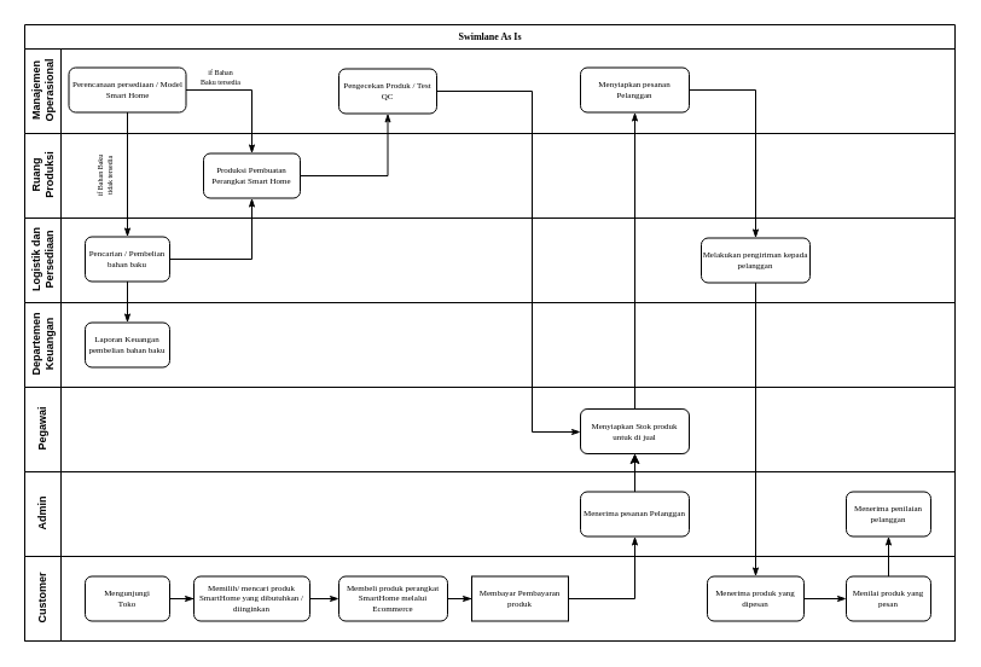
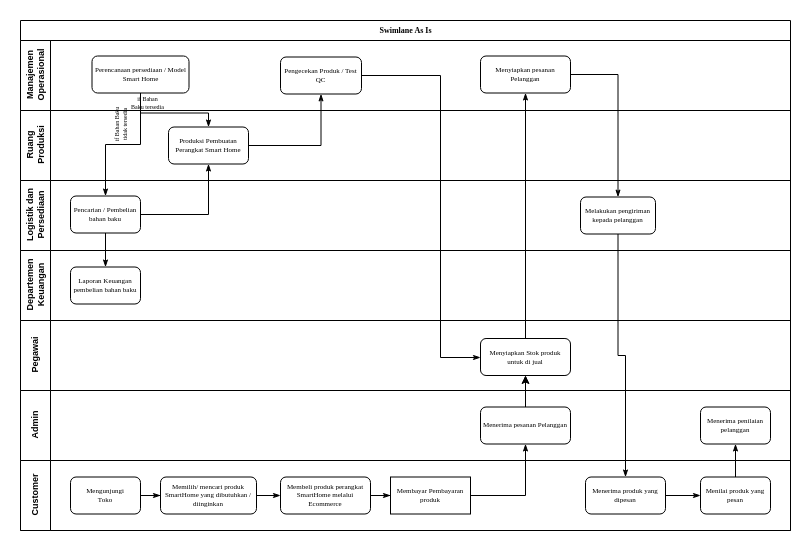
  <mxCell id="0" />
  <mxCell id="1" parent="0" />
  <mxCell id="2" value="Swimlane As Is" style="swimlane;html=1;childLayout=stackLayout;horizontal=1;startSize=20;horizontalStack=0;rounded=0;shadow=0;labelBackgroundColor=none;strokeWidth=1;fontFamily=Verdana;fontSize=8;align=center;" parent="1" vertex="1"><mxGeometry x="20" y="20" width="770" height="510" as="geometry" /></mxCell>
  <mxCell id="3" value="Manajemen&lt;br style=&quot;font-size: 9px;&quot;&gt;Operasional" style="swimlane;html=1;startSize=30;horizontal=0;fontSize=9;" parent="2" vertex="1"><mxGeometry y="20" width="770" height="70" as="geometry" /></mxCell>
- <mxCell id="4" value="Perencanaan persediaan / Model Smart Home" style="rounded=1;whiteSpace=wrap;html=1;shadow=0;labelBackgroundColor=none;strokeWidth=1;fontFamily=Verdana;fontSize=7;align=center;" parent="3" vertex="1"><mxGeometry x="36.5" y="15.5" width="97" height="37" as="geometry" /></mxCell>
+ <mxCell id="4" value="Perencanaan persediaan / Model Smart Home" style="rounded=1;whiteSpace=wrap;html=1;shadow=0;labelBackgroundColor=none;strokeWidth=1;fontFamily=Verdana;fontSize=7;align=center;" parent="3" vertex="1"><mxGeometry x="71.5" y="15.5" width="97" height="37" as="geometry" /></mxCell>
  <mxCell id="5" value="Pengecekan Produk / Test QC" style="rounded=1;whiteSpace=wrap;html=1;shadow=0;labelBackgroundColor=none;strokeWidth=1;fontFamily=Verdana;fontSize=7;align=center;" parent="3" vertex="1"><mxGeometry x="260" y="16.5" width="81" height="37" as="geometry" /></mxCell>
  <mxCell id="6" value="Menyiapkan pesanan Pelanggan" style="rounded=1;whiteSpace=wrap;html=1;shadow=0;labelBackgroundColor=none;strokeWidth=1;fontFamily=Verdana;fontSize=7;align=center;" parent="3" vertex="1"><mxGeometry x="460" y="15.5" width="90" height="37" as="geometry" /></mxCell>
  <mxCell id="7" value="Ruang&lt;br style=&quot;font-size: 9px;&quot;&gt;Produksi" style="swimlane;html=1;startSize=30;horizontal=0;fontSize=9;" parent="2" vertex="1"><mxGeometry y="90" width="770" height="70" as="geometry" /></mxCell>
  <mxCell id="8" value="Produksi Pembuatan Perangkat Smart Home" style="rounded=1;whiteSpace=wrap;html=1;shadow=0;labelBackgroundColor=none;strokeWidth=1;fontFamily=Verdana;fontSize=7;align=center;" parent="7" vertex="1"><mxGeometry x="148" y="16.5" width="80" height="37" as="geometry" /></mxCell>
  <mxCell id="9" value="Logistik dan&lt;br style=&quot;font-size: 9px;&quot;&gt;Persediaan" style="swimlane;html=1;startSize=30;horizontal=0;fontSize=9;" parent="2" vertex="1"><mxGeometry y="160" width="770" height="70" as="geometry" /></mxCell>
  <mxCell id="10" value="Pencarian / Pembelian bahan baku" style="rounded=1;whiteSpace=wrap;html=1;shadow=0;labelBackgroundColor=none;strokeWidth=1;fontFamily=Verdana;fontSize=7;align=center;" parent="9" vertex="1"><mxGeometry x="50" y="15.5" width="70" height="37" as="geometry" /></mxCell>
- <mxCell id="11" value="Melakukan pengiriman kepada pelanggan" style="rounded=1;whiteSpace=wrap;html=1;shadow=0;labelBackgroundColor=none;strokeWidth=1;fontFamily=Verdana;fontSize=7;align=center;" parent="9" vertex="1"><mxGeometry x="560" y="16.5" width="90" height="37" as="geometry" /></mxCell>
+ <mxCell id="11" value="Melakukan pengiriman kepada pelanggan" style="rounded=1;whiteSpace=wrap;html=1;shadow=0;labelBackgroundColor=none;strokeWidth=1;fontFamily=Verdana;fontSize=7;align=center;" parent="9" vertex="1"><mxGeometry x="560" y="16.5" width="75" height="37" as="geometry" /></mxCell>
  <mxCell id="12" value="Departemen&lt;br style=&quot;border-color: var(--border-color);&quot;&gt;Keuangan" style="swimlane;html=1;startSize=30;horizontal=0;fontSize=9;" parent="2" vertex="1"><mxGeometry y="230" width="770" height="70" as="geometry" /></mxCell>
  <mxCell id="13" value="Laporan Keuangan pembelian bahan baku" style="rounded=1;whiteSpace=wrap;html=1;shadow=0;labelBackgroundColor=none;strokeWidth=1;fontFamily=Verdana;fontSize=7;align=center;" parent="12" vertex="1"><mxGeometry x="50" y="16.5" width="70" height="37" as="geometry" /></mxCell>
  <mxCell id="14" value="Pegawai" style="swimlane;html=1;startSize=30;horizontal=0;fontSize=9;" parent="2" vertex="1"><mxGeometry y="300" width="770" height="70" as="geometry" /></mxCell>
  <mxCell id="15" value="Menyiapkan Stok produk untuk di jual" style="rounded=1;whiteSpace=wrap;html=1;shadow=0;labelBackgroundColor=none;strokeWidth=1;fontFamily=Verdana;fontSize=7;align=center;" parent="14" vertex="1"><mxGeometry x="460" y="18" width="90" height="37" as="geometry" /></mxCell>
  <mxCell id="16" value="if Bahan&lt;br style=&quot;font-size: 6px;&quot;&gt;Baku tersedia" style="edgeStyle=orthogonalEdgeStyle;rounded=0;html=1;labelBackgroundColor=none;startArrow=none;startFill=0;startSize=5;endArrow=classicThin;endFill=1;endSize=5;jettySize=auto;orthogonalLoop=1;strokeWidth=1;fontFamily=Verdana;fontSize=6;" parent="2" source="4" target="8" edge="1"><mxGeometry x="-0.478" y="10" relative="1" as="geometry"><mxPoint as="offset" /><mxPoint x="147" y="59.97" as="sourcePoint" /><mxPoint x="205.03" y="120" as="targetPoint" /></mxGeometry></mxCell>
  <mxCell id="17" value="if Bahan Baku&lt;br style=&quot;font-size: 6px;&quot;&gt;tidak tersedia" style="edgeStyle=orthogonalEdgeStyle;rounded=0;html=1;labelBackgroundColor=none;startArrow=none;startFill=0;startSize=5;endArrow=classicThin;endFill=1;endSize=5;jettySize=auto;orthogonalLoop=1;strokeWidth=1;fontFamily=Verdana;fontSize=6;verticalAlign=middle;horizontal=0;" parent="2" source="4" target="10" edge="1"><mxGeometry x="0.036" y="-19" relative="1" as="geometry"><mxPoint as="offset" /></mxGeometry></mxCell>
  <mxCell id="18" value="" style="edgeStyle=orthogonalEdgeStyle;rounded=0;html=1;labelBackgroundColor=none;startArrow=none;startFill=0;startSize=5;endArrow=classicThin;endFill=1;endSize=5;jettySize=auto;orthogonalLoop=1;strokeWidth=1;fontFamily=Verdana;fontSize=6;verticalAlign=middle;horizontal=0;" parent="2" source="8" target="5" edge="1"><mxGeometry x="0.036" y="-19" relative="1" as="geometry"><mxPoint x="320" y="114.5" as="sourcePoint" /><mxPoint x="320" y="253.5" as="targetPoint" /><mxPoint as="offset" /></mxGeometry></mxCell>
  <mxCell id="19" value="" style="edgeStyle=orthogonalEdgeStyle;rounded=0;html=1;labelBackgroundColor=none;startArrow=none;startFill=0;startSize=5;endArrow=classicThin;endFill=1;endSize=5;jettySize=auto;orthogonalLoop=1;strokeWidth=1;fontFamily=Verdana;fontSize=6;verticalAlign=middle;horizontal=0;" parent="2" source="10" target="8" edge="1"><mxGeometry x="0.036" y="-19" relative="1" as="geometry"><mxPoint x="120" y="232" as="sourcePoint" /><mxPoint x="169" y="180" as="targetPoint" /><mxPoint as="offset" /></mxGeometry></mxCell>
  <mxCell id="20" value="" style="edgeStyle=orthogonalEdgeStyle;rounded=0;html=1;labelBackgroundColor=none;startArrow=none;startFill=0;startSize=5;endArrow=classicThin;endFill=1;endSize=5;jettySize=auto;orthogonalLoop=1;strokeWidth=1;fontFamily=Verdana;fontSize=6;verticalAlign=middle;horizontal=0;" parent="2" source="10" target="13" edge="1"><mxGeometry relative="1" as="geometry"><mxPoint x="86.0" y="253.5" as="sourcePoint" /><mxPoint x="141" y="319" as="targetPoint" /></mxGeometry></mxCell>
  <mxCell id="21" value="Admin" style="swimlane;html=1;startSize=30;horizontal=0;fontSize=9;" parent="2" vertex="1"><mxGeometry y="370" width="770" height="70" as="geometry" /></mxCell>
  <mxCell id="22" value="Menerima pesanan Pelanggan" style="rounded=1;whiteSpace=wrap;html=1;shadow=0;labelBackgroundColor=none;strokeWidth=1;fontFamily=Verdana;fontSize=7;align=center;" parent="21" vertex="1"><mxGeometry x="460" y="16.5" width="90" height="37" as="geometry" /></mxCell>
  <mxCell id="23" value="Menerima penilaian pelanggan" style="rounded=1;whiteSpace=wrap;html=1;shadow=0;labelBackgroundColor=none;strokeWidth=1;fontFamily=Verdana;fontSize=7;align=center;" parent="21" vertex="1"><mxGeometry x="680" y="16.5" width="70" height="37" as="geometry" /></mxCell>
  <mxCell id="24" value="Customer" style="swimlane;html=1;startSize=30;horizontal=0;fontSize=9;" parent="2" vertex="1"><mxGeometry y="440" width="770" height="70" as="geometry" /></mxCell>
  <mxCell id="25" value="Mengunjungi&lt;br&gt;Toko" style="rounded=1;whiteSpace=wrap;html=1;shadow=0;labelBackgroundColor=none;strokeWidth=1;fontFamily=Verdana;fontSize=7;align=center;" parent="24" vertex="1"><mxGeometry x="50" y="16.5" width="70" height="37" as="geometry" /></mxCell>
  <mxCell id="26" value="Memilih/ mencari produk SmartHome yang dibutuhkan / diinginkan" style="rounded=1;whiteSpace=wrap;html=1;shadow=0;labelBackgroundColor=none;strokeWidth=1;fontFamily=Verdana;fontSize=7;align=center;" parent="24" vertex="1"><mxGeometry x="140" y="16.5" width="96" height="37" as="geometry" /></mxCell>
  <mxCell id="27" value="" style="edgeStyle=orthogonalEdgeStyle;rounded=0;html=1;labelBackgroundColor=none;startArrow=none;startFill=0;startSize=5;endArrow=classicThin;endFill=1;endSize=5;jettySize=auto;orthogonalLoop=1;strokeWidth=1;fontFamily=Verdana;fontSize=6;verticalAlign=middle;horizontal=0;" parent="24" source="25" target="26" edge="1"><mxGeometry relative="1" as="geometry"><mxPoint x="96" y="-147" as="sourcePoint" /><mxPoint x="143" y="-25" as="targetPoint" /></mxGeometry></mxCell>
  <mxCell id="28" value="Membeli produk perangkat SmartHome melalui Ecommerce" style="rounded=1;whiteSpace=wrap;html=1;shadow=0;labelBackgroundColor=none;strokeWidth=1;fontFamily=Verdana;fontSize=7;align=center;" parent="24" vertex="1"><mxGeometry x="260" y="16.5" width="90" height="37" as="geometry" /></mxCell>
  <mxCell id="29" value="" style="edgeStyle=orthogonalEdgeStyle;rounded=0;html=1;labelBackgroundColor=none;startArrow=none;startFill=0;startSize=5;endArrow=classicThin;endFill=1;endSize=5;jettySize=auto;orthogonalLoop=1;strokeWidth=1;fontFamily=Verdana;fontSize=6;verticalAlign=middle;horizontal=0;" parent="24" source="26" target="28" edge="1"><mxGeometry relative="1" as="geometry"><mxPoint x="130" y="45" as="sourcePoint" /><mxPoint x="154" y="45" as="targetPoint" /></mxGeometry></mxCell>
  <mxCell id="30" value="Membayar Pembayaran produk" style="whiteSpace=wrap;html=1;shadow=0;labelBackgroundColor=none;strokeWidth=1;fontFamily=Verdana;fontSize=7;align=center;rounded=0;" parent="24" vertex="1"><mxGeometry x="370" y="16.5" width="80" height="37" as="geometry" /></mxCell>
  <mxCell id="31" value="" style="edgeStyle=orthogonalEdgeStyle;rounded=0;html=1;labelBackgroundColor=none;startArrow=none;startFill=0;startSize=5;endArrow=classicThin;endFill=1;endSize=5;jettySize=auto;orthogonalLoop=1;strokeWidth=1;fontFamily=Verdana;fontSize=6;verticalAlign=middle;horizontal=0;" parent="24" source="28" target="30" edge="1"><mxGeometry relative="1" as="geometry"><mxPoint x="305.03" y="-53.5" as="sourcePoint" /><mxPoint x="95" y="-113" as="targetPoint" /></mxGeometry></mxCell>
  <mxCell id="32" value="Menerima produk yang dipesan" style="rounded=1;whiteSpace=wrap;html=1;shadow=0;labelBackgroundColor=none;strokeWidth=1;fontFamily=Verdana;fontSize=7;align=center;" parent="24" vertex="1"><mxGeometry x="565" y="16.5" width="80" height="37" as="geometry" /></mxCell>
  <mxCell id="33" value="Menilai produk yang pesan" style="rounded=1;whiteSpace=wrap;html=1;shadow=0;labelBackgroundColor=none;strokeWidth=1;fontFamily=Verdana;fontSize=7;align=center;" parent="24" vertex="1"><mxGeometry x="680" y="16.5" width="70" height="37" as="geometry" /></mxCell>
  <mxCell id="34" value="" style="edgeStyle=orthogonalEdgeStyle;rounded=0;html=1;labelBackgroundColor=none;startArrow=none;startFill=0;startSize=5;endArrow=classicThin;endFill=1;endSize=5;jettySize=auto;orthogonalLoop=1;strokeWidth=1;fontFamily=Verdana;fontSize=6;verticalAlign=middle;horizontal=0;" parent="24" source="32" target="33" edge="1"><mxGeometry relative="1" as="geometry"><mxPoint x="460" y="45" as="sourcePoint" /><mxPoint x="515" y="-7" as="targetPoint" /></mxGeometry></mxCell>
  <mxCell id="35" value="" style="edgeStyle=orthogonalEdgeStyle;rounded=0;html=1;labelBackgroundColor=none;startArrow=none;startFill=0;startSize=5;endArrow=classicThin;endFill=1;endSize=5;jettySize=auto;orthogonalLoop=1;strokeWidth=1;fontFamily=Verdana;fontSize=6;verticalAlign=middle;horizontal=0;" parent="2" source="5" target="15" edge="1"><mxGeometry x="0.036" y="-19" relative="1" as="geometry"><mxPoint x="240" y="135" as="sourcePoint" /><mxPoint x="290" y="83" as="targetPoint" /><mxPoint as="offset" /><Array as="points"><mxPoint x="420" y="55" /><mxPoint x="420" y="337" /></Array></mxGeometry></mxCell>
  <mxCell id="36" style="edgeStyle=orthogonalEdgeStyle;rounded=0;orthogonalLoop=1;jettySize=auto;html=1;" parent="2" source="22" target="15" edge="1"><mxGeometry relative="1" as="geometry" /></mxCell>
  <mxCell id="37" value="" style="edgeStyle=orthogonalEdgeStyle;rounded=0;html=1;labelBackgroundColor=none;startArrow=none;startFill=0;startSize=5;endArrow=classicThin;endFill=1;endSize=5;jettySize=auto;orthogonalLoop=1;strokeWidth=1;fontFamily=Verdana;fontSize=6;verticalAlign=middle;horizontal=0;" parent="2" source="22" target="15" edge="1"><mxGeometry relative="1" as="geometry"><mxPoint x="400" y="400" as="sourcePoint" /><mxPoint x="415" y="433" as="targetPoint" /></mxGeometry></mxCell>
  <mxCell id="38" value="" style="edgeStyle=orthogonalEdgeStyle;rounded=0;html=1;labelBackgroundColor=none;startArrow=none;startFill=0;startSize=5;endArrow=classicThin;endFill=1;endSize=5;jettySize=auto;orthogonalLoop=1;strokeWidth=1;fontFamily=Verdana;fontSize=6;verticalAlign=middle;horizontal=0;" parent="2" source="30" target="22" edge="1"><mxGeometry relative="1" as="geometry"><mxPoint x="360" y="485" as="sourcePoint" /><mxPoint x="380" y="485" as="targetPoint" /><Array as="points"><mxPoint x="505" y="475" /></Array></mxGeometry></mxCell>
  <mxCell id="39" value="" style="edgeStyle=orthogonalEdgeStyle;rounded=0;html=1;labelBackgroundColor=none;startArrow=none;startFill=0;startSize=5;endArrow=classicThin;endFill=1;endSize=5;jettySize=auto;orthogonalLoop=1;strokeWidth=1;fontFamily=Verdana;fontSize=6;verticalAlign=middle;horizontal=0;" parent="2" source="15" target="6" edge="1"><mxGeometry relative="1" as="geometry"><mxPoint x="415" y="396" as="sourcePoint" /><mxPoint x="415" y="365" as="targetPoint" /></mxGeometry></mxCell>
  <mxCell id="40" value="" style="edgeStyle=orthogonalEdgeStyle;rounded=0;html=1;labelBackgroundColor=none;startArrow=none;startFill=0;startSize=5;endArrow=classicThin;endFill=1;endSize=5;jettySize=auto;orthogonalLoop=1;strokeWidth=1;fontFamily=Verdana;fontSize=6;verticalAlign=middle;horizontal=0;" parent="2" source="6" target="11" edge="1"><mxGeometry relative="1" as="geometry"><mxPoint x="515" y="328" as="sourcePoint" /><mxPoint x="515" y="83" as="targetPoint" /></mxGeometry></mxCell>
  <mxCell id="41" value="" style="edgeStyle=orthogonalEdgeStyle;rounded=0;html=1;labelBackgroundColor=none;startArrow=none;startFill=0;startSize=5;endArrow=classicThin;endFill=1;endSize=5;jettySize=auto;orthogonalLoop=1;strokeWidth=1;fontFamily=Verdana;fontSize=6;verticalAlign=middle;horizontal=0;" parent="2" source="11" target="32" edge="1"><mxGeometry relative="1" as="geometry"><mxPoint x="515" y="328" as="sourcePoint" /><mxPoint x="515" y="83" as="targetPoint" /></mxGeometry></mxCell>
  <mxCell id="42" value="" style="edgeStyle=orthogonalEdgeStyle;rounded=0;html=1;labelBackgroundColor=none;startArrow=none;startFill=0;startSize=5;endArrow=classicThin;endFill=1;endSize=5;jettySize=auto;orthogonalLoop=1;strokeWidth=1;fontFamily=Verdana;fontSize=6;verticalAlign=middle;horizontal=0;" parent="2" source="33" target="23" edge="1"><mxGeometry relative="1" as="geometry"><mxPoint x="715" y="480" as="sourcePoint" /><mxPoint x="690" y="485" as="targetPoint" /></mxGeometry></mxCell>
